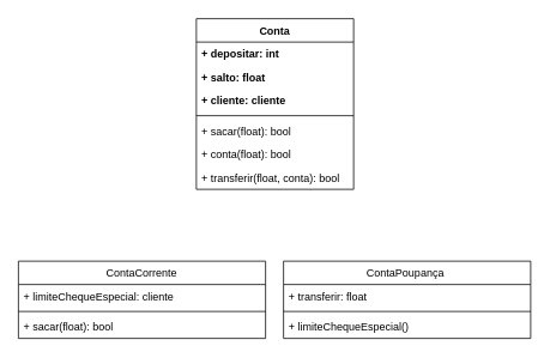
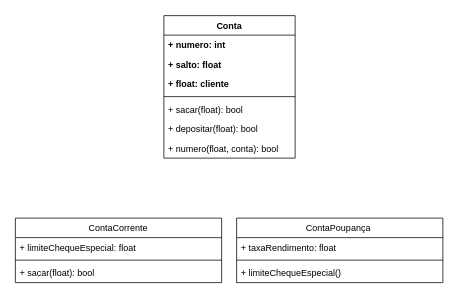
  <mxCell id="0" />
  <mxCell id="1" parent="0" />
  <mxCell id="2" value="ContaCorrente" style="swimlane;fontStyle=0;align=center;verticalAlign=top;childLayout=stackLayout;horizontal=1;startSize=26;horizontalStack=0;resizeParent=1;resizeParentMax=0;resizeLast=0;collapsible=1;marginBottom=0;" parent="1" vertex="1"><mxGeometry x="20" y="290" width="275" height="86" as="geometry" /></mxCell>
- <mxCell id="3" value="+ limiteChequeEspecial: cliente&#10;" style="text;strokeColor=none;fillColor=none;align=left;verticalAlign=top;spacingLeft=4;spacingRight=4;overflow=hidden;rotatable=0;points=[[0,0.5],[1,0.5]];portConstraint=eastwest;fontStyle=0" parent="2" vertex="1"><mxGeometry y="26" width="275" height="26" as="geometry" /></mxCell>
+ <mxCell id="3" value="+ limiteChequeEspecial: float&#10;" style="text;strokeColor=none;fillColor=none;align=left;verticalAlign=top;spacingLeft=4;spacingRight=4;overflow=hidden;rotatable=0;points=[[0,0.5],[1,0.5]];portConstraint=eastwest;fontStyle=0" parent="2" vertex="1"><mxGeometry y="26" width="275" height="26" as="geometry" /></mxCell>
  <mxCell id="4" value="" style="line;strokeWidth=1;fillColor=none;align=left;verticalAlign=middle;spacingTop=-1;spacingLeft=3;spacingRight=3;rotatable=0;labelPosition=right;points=[];portConstraint=eastwest;strokeColor=inherit;fontStyle=0" parent="2" vertex="1"><mxGeometry y="52" width="275" height="8" as="geometry" /></mxCell>
  <mxCell id="5" value="+ sacar(float): bool" style="text;strokeColor=none;fillColor=none;align=left;verticalAlign=top;spacingLeft=4;spacingRight=4;overflow=hidden;rotatable=0;points=[[0,0.5],[1,0.5]];portConstraint=eastwest;fontStyle=0" parent="2" vertex="1"><mxGeometry y="60" width="275" height="26" as="geometry" /></mxCell>
  <mxCell id="6" value="ContaPoupança " style="swimlane;fontStyle=0;align=center;verticalAlign=top;childLayout=stackLayout;horizontal=1;startSize=26;horizontalStack=0;resizeParent=1;resizeParentMax=0;resizeLast=0;collapsible=1;marginBottom=0;" parent="1" vertex="1"><mxGeometry x="315" y="290" width="275" height="86" as="geometry" /></mxCell>
- <mxCell id="7" value="+ transferir: float " style="text;strokeColor=none;fillColor=none;align=left;verticalAlign=top;spacingLeft=4;spacingRight=4;overflow=hidden;rotatable=0;points=[[0,0.5],[1,0.5]];portConstraint=eastwest;fontStyle=0" parent="6" vertex="1"><mxGeometry y="26" width="275" height="26" as="geometry" /></mxCell>
+ <mxCell id="7" value="+ taxaRendimento: float " style="text;strokeColor=none;fillColor=none;align=left;verticalAlign=top;spacingLeft=4;spacingRight=4;overflow=hidden;rotatable=0;points=[[0,0.5],[1,0.5]];portConstraint=eastwest;fontStyle=0" parent="6" vertex="1"><mxGeometry y="26" width="275" height="26" as="geometry" /></mxCell>
  <mxCell id="8" value="" style="line;strokeWidth=1;fillColor=none;align=left;verticalAlign=middle;spacingTop=-1;spacingLeft=3;spacingRight=3;rotatable=0;labelPosition=right;points=[];portConstraint=eastwest;strokeColor=inherit;fontStyle=0" parent="6" vertex="1"><mxGeometry y="52" width="275" height="8" as="geometry" /></mxCell>
  <mxCell id="9" value="+ limiteChequeEspecial()" style="text;strokeColor=none;fillColor=none;align=left;verticalAlign=top;spacingLeft=4;spacingRight=4;overflow=hidden;rotatable=0;points=[[0,0.5],[1,0.5]];portConstraint=eastwest;fontStyle=0" parent="6" vertex="1"><mxGeometry y="60" width="275" height="26" as="geometry" /></mxCell>
  <mxCell id="10" value="Conta" style="swimlane;fontStyle=1;align=center;verticalAlign=top;childLayout=stackLayout;horizontal=1;startSize=26;horizontalStack=0;resizeParent=1;resizeParentMax=0;resizeLast=0;collapsible=1;marginBottom=0;" parent="1" vertex="1"><mxGeometry x="218" y="20" width="175" height="190" as="geometry" /></mxCell>
- <mxCell id="11" value="+ depositar: int" style="text;strokeColor=none;fillColor=none;align=left;verticalAlign=top;spacingLeft=4;spacingRight=4;overflow=hidden;rotatable=0;points=[[0,0.5],[1,0.5]];portConstraint=eastwest;fontStyle=1" parent="10" vertex="1"><mxGeometry y="26" width="175" height="26" as="geometry" /></mxCell>
+ <mxCell id="11" value="+ numero: int" style="text;strokeColor=none;fillColor=none;align=left;verticalAlign=top;spacingLeft=4;spacingRight=4;overflow=hidden;rotatable=0;points=[[0,0.5],[1,0.5]];portConstraint=eastwest;fontStyle=1" parent="10" vertex="1"><mxGeometry y="26" width="175" height="26" as="geometry" /></mxCell>
  <mxCell id="12" value="+ salto: float" style="text;strokeColor=none;fillColor=none;align=left;verticalAlign=top;spacingLeft=4;spacingRight=4;overflow=hidden;rotatable=0;points=[[0,0.5],[1,0.5]];portConstraint=eastwest;fontStyle=1" vertex="1" parent="10"><mxGeometry y="52" width="175" height="26" as="geometry" /></mxCell>
- <mxCell id="13" value="+ cliente: cliente" style="text;strokeColor=none;fillColor=none;align=left;verticalAlign=top;spacingLeft=4;spacingRight=4;overflow=hidden;rotatable=0;points=[[0,0.5],[1,0.5]];portConstraint=eastwest;fontStyle=1" vertex="1" parent="10"><mxGeometry y="78" width="175" height="26" as="geometry" /></mxCell>
+ <mxCell id="13" value="+ float: cliente" style="text;strokeColor=none;fillColor=none;align=left;verticalAlign=top;spacingLeft=4;spacingRight=4;overflow=hidden;rotatable=0;points=[[0,0.5],[1,0.5]];portConstraint=eastwest;fontStyle=1" vertex="1" parent="10"><mxGeometry y="78" width="175" height="26" as="geometry" /></mxCell>
  <mxCell id="14" value="" style="line;strokeWidth=1;fillColor=none;align=left;verticalAlign=middle;spacingTop=-1;spacingLeft=3;spacingRight=3;rotatable=0;labelPosition=right;points=[];portConstraint=eastwest;strokeColor=inherit;" parent="10" vertex="1"><mxGeometry y="104" width="175" height="8" as="geometry" /></mxCell>
  <mxCell id="15" value="+ sacar(float): bool" style="text;strokeColor=none;fillColor=none;align=left;verticalAlign=top;spacingLeft=4;spacingRight=4;overflow=hidden;rotatable=0;points=[[0,0.5],[1,0.5]];portConstraint=eastwest;" vertex="1" parent="10"><mxGeometry y="112" width="175" height="26" as="geometry" /></mxCell>
- <mxCell id="16" value="+ conta(float): bool" style="text;strokeColor=none;fillColor=none;align=left;verticalAlign=top;spacingLeft=4;spacingRight=4;overflow=hidden;rotatable=0;points=[[0,0.5],[1,0.5]];portConstraint=eastwest;" vertex="1" parent="10"><mxGeometry y="138" width="175" height="26" as="geometry" /></mxCell>
- <mxCell id="17" value="+ transferir(float, conta): bool" style="text;strokeColor=none;fillColor=none;align=left;verticalAlign=top;spacingLeft=4;spacingRight=4;overflow=hidden;rotatable=0;points=[[0,0.5],[1,0.5]];portConstraint=eastwest;" parent="10" vertex="1"><mxGeometry y="164" width="175" height="26" as="geometry" /></mxCell>
+ <mxCell id="16" value="+ depositar(float): bool" style="text;strokeColor=none;fillColor=none;align=left;verticalAlign=top;spacingLeft=4;spacingRight=4;overflow=hidden;rotatable=0;points=[[0,0.5],[1,0.5]];portConstraint=eastwest;" vertex="1" parent="10"><mxGeometry y="138" width="175" height="26" as="geometry" /></mxCell>
+ <mxCell id="17" value="+ numero(float, conta): bool" style="text;strokeColor=none;fillColor=none;align=left;verticalAlign=top;spacingLeft=4;spacingRight=4;overflow=hidden;rotatable=0;points=[[0,0.5],[1,0.5]];portConstraint=eastwest;" parent="10" vertex="1"><mxGeometry y="164" width="175" height="26" as="geometry" /></mxCell>
